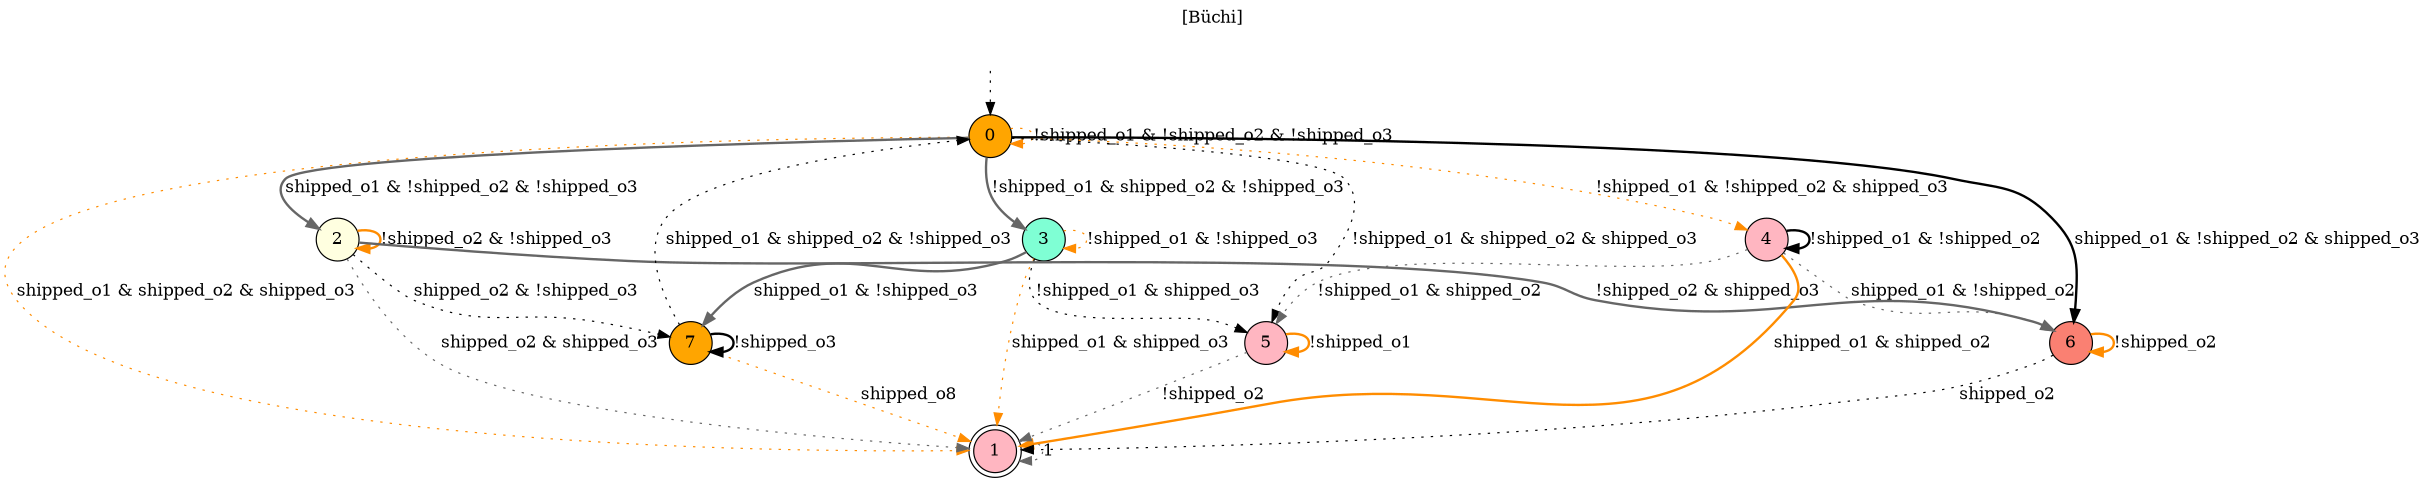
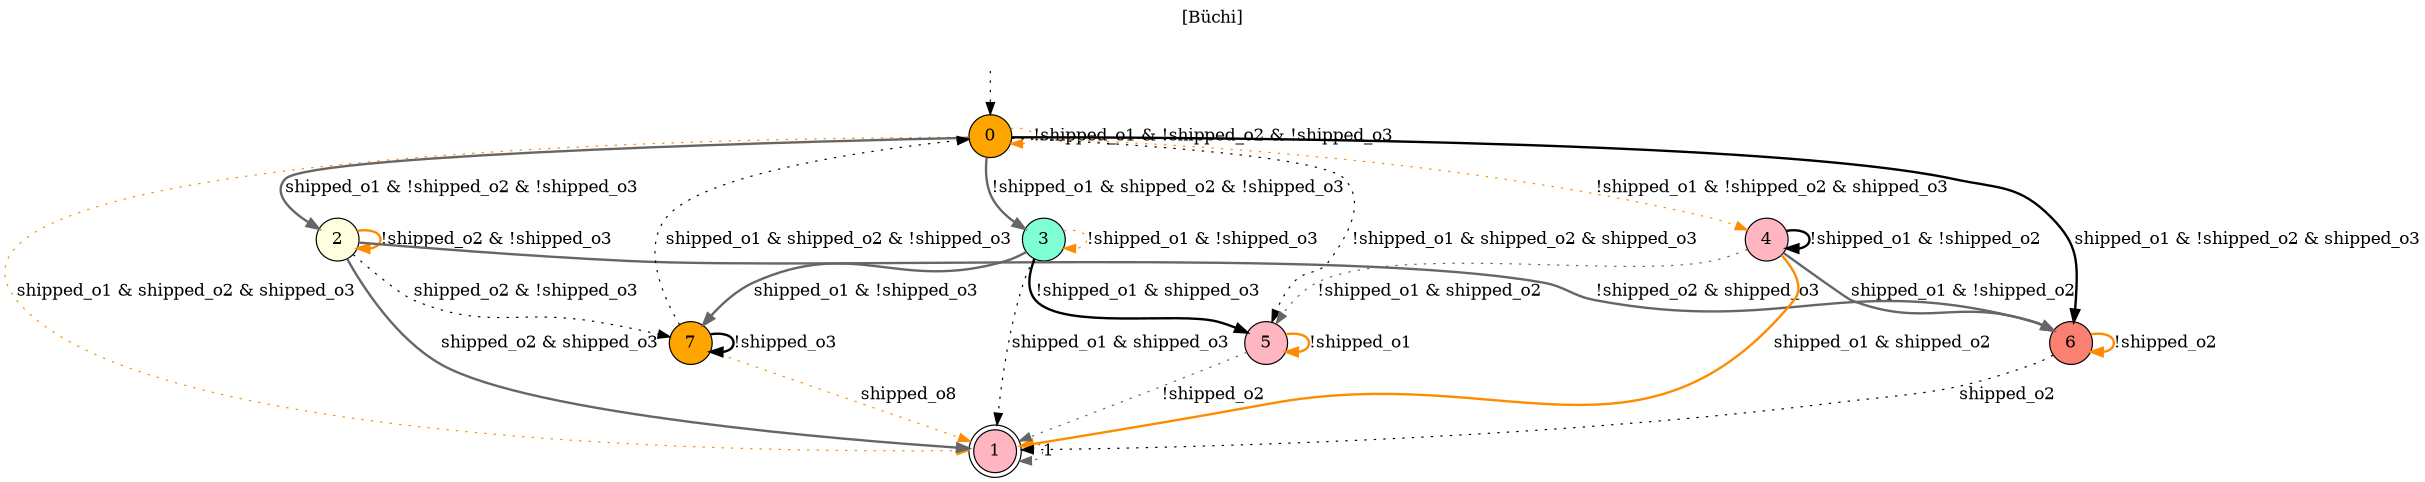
  digraph {
    label="[Büchi]"
    labelloc=t
    rankdir=TB
    node [shape=circle style=filled fillcolor=lightpink]
    edge [color=black style=dotted]
    I [style=invis width=0 fillcolor=""]
    n2 [fillcolor=orange label=0]
    n3 [label=1 peripheries=2]
    n4 [fillcolor=lightyellow label=2]
    n5 [fillcolor=aquamarine label=3]
    n6 [label=4]
    n7 [label=5]
    n8 [fillcolor=salmon label=6]
    n9 [fillcolor=orange label=7]
    I -> n2
    n2 -> n2 [color=darkorange label="!shipped_o1 & !shipped_o2 & !shipped_o3"]
    n2 -> n3 [color=darkorange label="shipped_o1 & shipped_o2 & shipped_o3"]
    n2 -> n4 [color=gray40 label="shipped_o1 & !shipped_o2 & !shipped_o3" style=bold]
    n2 -> n5 [color=gray40 label="!shipped_o1 & shipped_o2 & !shipped_o3" style=bold]
    n2 -> n6 [color=darkorange label="!shipped_o1 & !shipped_o2 & shipped_o3"]
    n2 -> n7 [label="!shipped_o1 & shipped_o2 & shipped_o3"]
    n2 -> n8 [label="shipped_o1 & !shipped_o2 & shipped_o3" style=bold]
    n3 -> n3 [color=gray40 label=1]
-   n4 -> n3 [color=gray40 label="shipped_o2 & shipped_o3"]
+   n4 -> n3 [color=gray40 label="shipped_o2 & shipped_o3" style=bold]
    n4 -> n4 [color=darkorange label="!shipped_o2 & !shipped_o3" style=bold]
    n4 -> n8 [color=gray40 label="!shipped_o2 & shipped_o3" style=bold]
    n4 -> n9 [label="shipped_o2 & !shipped_o3"]
-   n5 -> n3 [color=darkorange label="shipped_o1 & shipped_o3"]
+   n5 -> n3 [label="shipped_o1 & shipped_o3"]
    n5 -> n5 [color=darkorange label="!shipped_o1 & !shipped_o3"]
-   n5 -> n7 [label="!shipped_o1 & shipped_o3"]
+   n5 -> n7 [label="!shipped_o1 & shipped_o3" style=bold]
    n5 -> n9 [color=gray40 label="shipped_o1 & !shipped_o3" style=bold]
    n6 -> n3 [color=darkorange label="shipped_o1 & shipped_o2" style=bold]
    n6 -> n6 [label="!shipped_o1 & !shipped_o2" style=bold]
    n6 -> n7 [color=gray40 label="!shipped_o1 & shipped_o2"]
-   n6 -> n8 [color=gray40 label="shipped_o1 & !shipped_o2"]
+   n6 -> n8 [color=gray40 label="shipped_o1 & !shipped_o2" style=bold]
    n7 -> n3 [color=gray40 label="!shipped_o2"]
    n7 -> n7 [color=darkorange label="!shipped_o1" style=bold]
    n8 -> n3 [label=shipped_o2]
    n8 -> n8 [color=darkorange label="!shipped_o2" style=bold]
    n9 -> n2 [label="shipped_o1 & shipped_o2 & !shipped_o3"]
    n9 -> n3 [color=darkorange label=shipped_o8]
    n9 -> n9 [label="!shipped_o3" style=bold]
  }
